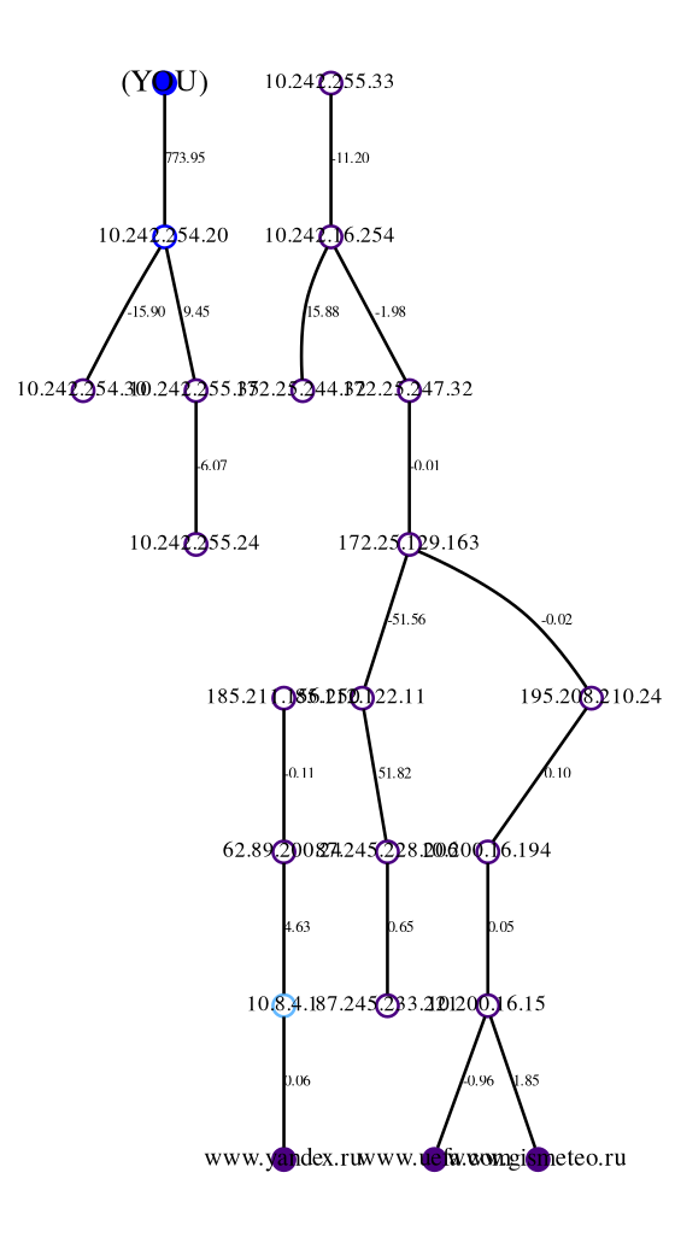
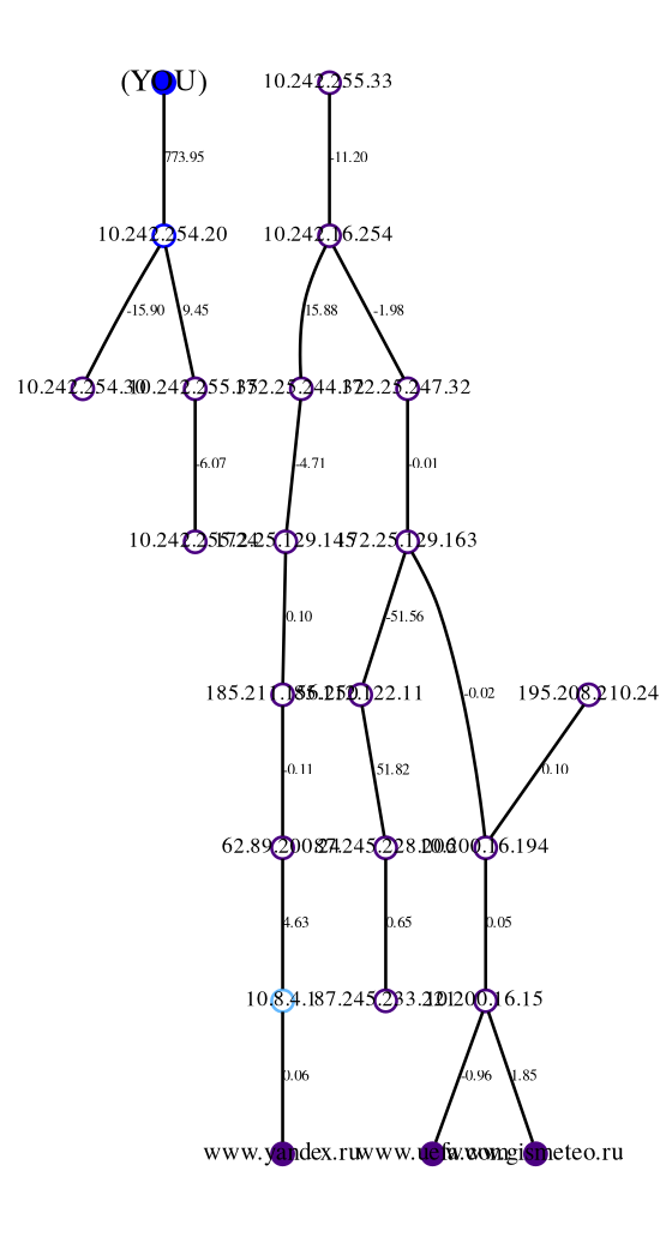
  graph {
    node [color=indigo fixedsize=true fontname=times fontsize=7 shape=circle]
    edge [color=black fontname=times fontsize=5]
    n1 [color=blue fontsize=10 height=0.1 label="(YOU)" style=filled width=0.1]
    n2 [color=blue height=0.1 label="10.242.254.20" width=0.1]
    n3 [height=0.1 label="10.242.254.30" width=0.1]
    n4 [height=0.1 label="10.242.255.35" width=0.1]
    n5 [height=0.1 label="10.242.255.33" width=0.1]
    n6 [height=0.1 label="10.242.16.254" shaper=rectangle width=0.1]
    n7 [height=0.1 label="10.242.255.24" shaper=rectangle width=0.1]
    n8 [height=0.1 label="172.25.244.32" width=0.1]
    n9 [height=0.1 label="172.25.247.32" width=0.1]
+   n10 [height=0.1 label="172.25.129.145" width=0.1]
    n11 [height=0.1 label="172.25.129.163" width=0.1]
    n12 [height=0.1 label="185.211.156.250" width=0.1]
    n13 [height=0.1 label="62.89.200.24" width=0.1]
    n14 [color=steelblue1 height=0.1 label="10.8.4.1" width=0.1]
    n15 [fontsize=8 height=0.1 label="www.yandex.ru" style=filled width=0.1]
    n16 [height=0.1 label="195.208.210.24" width=0.1]
    n17 [height=0.1 label="85.112.122.11" width=0.1]
    n18 [height=0.1 label="10.200.16.194" width=0.1]
    n19 [height=0.1 label="87.245.228.206" width=0.1]
    n20 [height=0.1 label="10.200.16.15" width=0.1]
    n21 [fontsize=8 height=0.1 label="www.gismeteo.ru" style=filled width=0.1]
    n22 [fontsize=8 height=0.1 label="www.uefa.com" style=filled width=0.1]
    n23 [height=0.1 label="87.245.233.221" width=0.1]
    n1 -- n2 [label=773.95]
    n2 -- n3 [label=-15.90]
    n2 -- n4 [label=9.45]
    n4 -- n7 [label=-6.07]
    n5 -- n6 [label=-11.20]
    n6 -- n8 [label=15.88]
    n6 -- n9 [label=-1.98]
+   n8 -- n10 [label=-4.71]
    n9 -- n11 [label=-0.01]
-   n11 -- n16 [label=-0.02]
+   n10 -- n12 [label=0.10]
+   n11 -- n18 [label=-0.02]
    n11 -- n17 [label=-51.56]
    n12 -- n13 [label=-0.11]
    n13 -- n14 [label=4.63]
    n14 -- n15 [label=0.06]
    n16 -- n18 [label=0.10]
    n17 -- n19 [label=51.82]
    n18 -- n20 [label=0.05]
    n19 -- n23 [label=0.65]
    n20 -- n21 [label=1.85]
    n20 -- n22 [label=-0.96]
  }
